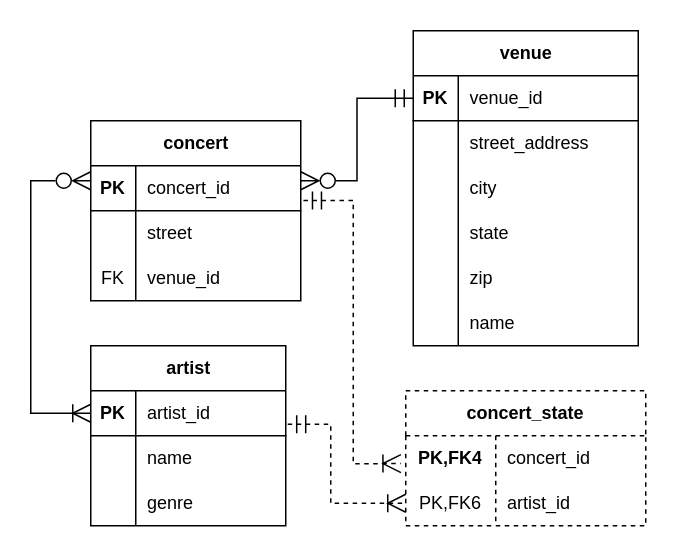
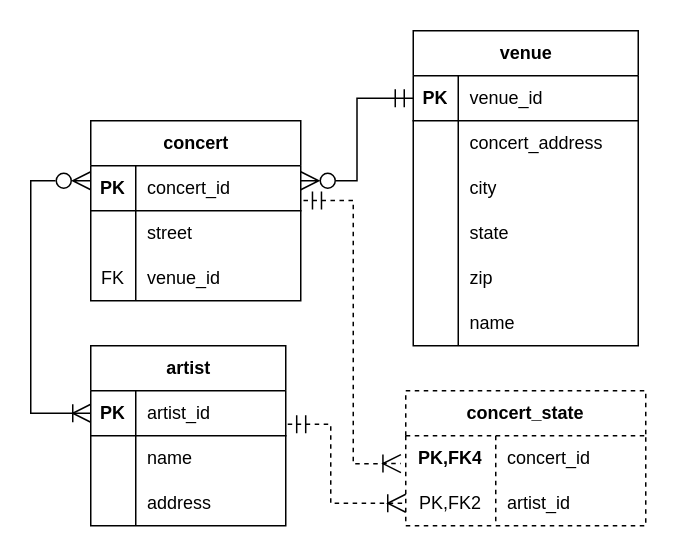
  <mxCell id="0" />
  <mxCell id="1" parent="0" />
  <mxCell id="2" value="concert" style="shape=table;startSize=30;container=1;collapsible=1;childLayout=tableLayout;fixedRows=1;rowLines=0;fontStyle=1;align=center;resizeLast=1;html=1;" parent="1" vertex="1"><mxGeometry x="60" y="80" width="140" height="120" as="geometry" /></mxCell>
  <mxCell id="3" value="" style="shape=tableRow;horizontal=0;startSize=0;swimlaneHead=0;swimlaneBody=0;fillColor=none;collapsible=0;dropTarget=0;points=[[0,0.5],[1,0.5]];portConstraint=eastwest;top=0;left=0;right=0;bottom=1;" parent="2" vertex="1"><mxGeometry y="30" width="140" height="30" as="geometry" /></mxCell>
  <mxCell id="4" value="PK" style="shape=partialRectangle;connectable=0;fillColor=none;top=0;left=0;bottom=0;right=0;fontStyle=1;overflow=hidden;whiteSpace=wrap;html=1;" parent="3" vertex="1"><mxGeometry width="30" height="30" as="geometry"><mxRectangle width="30" height="30" as="alternateBounds" /></mxGeometry></mxCell>
  <mxCell id="5" value="&lt;span style=&quot;font-weight: normal;&quot;&gt;concert_id&lt;/span&gt;" style="shape=partialRectangle;connectable=0;fillColor=none;top=0;left=0;bottom=0;right=0;align=left;spacingLeft=6;fontStyle=1;overflow=hidden;whiteSpace=wrap;html=1;" parent="3" vertex="1"><mxGeometry x="30" width="110" height="30" as="geometry"><mxRectangle width="110" height="30" as="alternateBounds" /></mxGeometry></mxCell>
  <mxCell id="6" value="" style="shape=tableRow;horizontal=0;startSize=0;swimlaneHead=0;swimlaneBody=0;fillColor=none;collapsible=0;dropTarget=0;points=[[0,0.5],[1,0.5]];portConstraint=eastwest;top=0;left=0;right=0;bottom=0;" parent="2" vertex="1"><mxGeometry y="60" width="140" height="30" as="geometry" /></mxCell>
  <mxCell id="7" value="" style="shape=partialRectangle;connectable=0;fillColor=none;top=0;left=0;bottom=0;right=0;editable=1;overflow=hidden;whiteSpace=wrap;html=1;" parent="6" vertex="1"><mxGeometry width="30" height="30" as="geometry"><mxRectangle width="30" height="30" as="alternateBounds" /></mxGeometry></mxCell>
  <mxCell id="8" value="street" style="shape=partialRectangle;connectable=0;fillColor=none;top=0;left=0;bottom=0;right=0;align=left;spacingLeft=6;overflow=hidden;whiteSpace=wrap;html=1;" parent="6" vertex="1"><mxGeometry x="30" width="110" height="30" as="geometry"><mxRectangle width="110" height="30" as="alternateBounds" /></mxGeometry></mxCell>
  <mxCell id="9" value="" style="shape=tableRow;horizontal=0;startSize=0;swimlaneHead=0;swimlaneBody=0;fillColor=none;collapsible=0;dropTarget=0;points=[[0,0.5],[1,0.5]];portConstraint=eastwest;top=0;left=0;right=0;bottom=0;" parent="2" vertex="1"><mxGeometry y="90" width="140" height="30" as="geometry" /></mxCell>
  <mxCell id="10" value="FK" style="shape=partialRectangle;connectable=0;fillColor=none;top=0;left=0;bottom=0;right=0;editable=1;overflow=hidden;whiteSpace=wrap;html=1;" parent="9" vertex="1"><mxGeometry width="30" height="30" as="geometry"><mxRectangle width="30" height="30" as="alternateBounds" /></mxGeometry></mxCell>
  <mxCell id="11" value="venue_id" style="shape=partialRectangle;connectable=0;fillColor=none;top=0;left=0;bottom=0;right=0;align=left;spacingLeft=6;overflow=hidden;whiteSpace=wrap;html=1;" parent="9" vertex="1"><mxGeometry x="30" width="110" height="30" as="geometry"><mxRectangle width="110" height="30" as="alternateBounds" /></mxGeometry></mxCell>
  <mxCell id="12" value="artist" style="shape=table;startSize=30;container=1;collapsible=1;childLayout=tableLayout;fixedRows=1;rowLines=0;fontStyle=1;align=center;resizeLast=1;html=1;" parent="1" vertex="1"><mxGeometry x="60" y="230" width="130" height="120" as="geometry" /></mxCell>
  <mxCell id="13" value="" style="shape=tableRow;horizontal=0;startSize=0;swimlaneHead=0;swimlaneBody=0;fillColor=none;collapsible=0;dropTarget=0;points=[[0,0.5],[1,0.5]];portConstraint=eastwest;top=0;left=0;right=0;bottom=1;" parent="12" vertex="1"><mxGeometry y="30" width="130" height="30" as="geometry" /></mxCell>
  <mxCell id="14" value="PK" style="shape=partialRectangle;connectable=0;fillColor=none;top=0;left=0;bottom=0;right=0;fontStyle=1;overflow=hidden;whiteSpace=wrap;html=1;" parent="13" vertex="1"><mxGeometry width="30" height="30" as="geometry"><mxRectangle width="30" height="30" as="alternateBounds" /></mxGeometry></mxCell>
  <mxCell id="15" value="&lt;span style=&quot;font-weight: normal;&quot;&gt;artist_id&lt;/span&gt;" style="shape=partialRectangle;connectable=0;fillColor=none;top=0;left=0;bottom=0;right=0;align=left;spacingLeft=6;fontStyle=1;overflow=hidden;whiteSpace=wrap;html=1;" parent="13" vertex="1"><mxGeometry x="30" width="100" height="30" as="geometry"><mxRectangle width="100" height="30" as="alternateBounds" /></mxGeometry></mxCell>
  <mxCell id="16" value="" style="shape=tableRow;horizontal=0;startSize=0;swimlaneHead=0;swimlaneBody=0;fillColor=none;collapsible=0;dropTarget=0;points=[[0,0.5],[1,0.5]];portConstraint=eastwest;top=0;left=0;right=0;bottom=0;" parent="12" vertex="1"><mxGeometry y="60" width="130" height="30" as="geometry" /></mxCell>
  <mxCell id="17" value="" style="shape=partialRectangle;connectable=0;fillColor=none;top=0;left=0;bottom=0;right=0;editable=1;overflow=hidden;whiteSpace=wrap;html=1;" parent="16" vertex="1"><mxGeometry width="30" height="30" as="geometry"><mxRectangle width="30" height="30" as="alternateBounds" /></mxGeometry></mxCell>
  <mxCell id="18" value="name" style="shape=partialRectangle;connectable=0;fillColor=none;top=0;left=0;bottom=0;right=0;align=left;spacingLeft=6;overflow=hidden;whiteSpace=wrap;html=1;" parent="16" vertex="1"><mxGeometry x="30" width="100" height="30" as="geometry"><mxRectangle width="100" height="30" as="alternateBounds" /></mxGeometry></mxCell>
  <mxCell id="19" value="" style="shape=tableRow;horizontal=0;startSize=0;swimlaneHead=0;swimlaneBody=0;fillColor=none;collapsible=0;dropTarget=0;points=[[0,0.5],[1,0.5]];portConstraint=eastwest;top=0;left=0;right=0;bottom=0;" parent="12" vertex="1"><mxGeometry y="90" width="130" height="30" as="geometry" /></mxCell>
  <mxCell id="20" value="" style="shape=partialRectangle;connectable=0;fillColor=none;top=0;left=0;bottom=0;right=0;editable=1;overflow=hidden;whiteSpace=wrap;html=1;" parent="19" vertex="1"><mxGeometry width="30" height="30" as="geometry"><mxRectangle width="30" height="30" as="alternateBounds" /></mxGeometry></mxCell>
- <mxCell id="21" value="genre" style="shape=partialRectangle;connectable=0;fillColor=none;top=0;left=0;bottom=0;right=0;align=left;spacingLeft=6;overflow=hidden;whiteSpace=wrap;html=1;" parent="19" vertex="1"><mxGeometry x="30" width="100" height="30" as="geometry"><mxRectangle width="100" height="30" as="alternateBounds" /></mxGeometry></mxCell>
+ <mxCell id="21" value="address" style="shape=partialRectangle;connectable=0;fillColor=none;top=0;left=0;bottom=0;right=0;align=left;spacingLeft=6;overflow=hidden;whiteSpace=wrap;html=1;" parent="19" vertex="1"><mxGeometry x="30" width="100" height="30" as="geometry"><mxRectangle width="100" height="30" as="alternateBounds" /></mxGeometry></mxCell>
  <mxCell id="22" value="venue" style="shape=table;startSize=30;container=1;collapsible=1;childLayout=tableLayout;fixedRows=1;rowLines=0;fontStyle=1;align=center;resizeLast=1;html=1;" parent="1" vertex="1"><mxGeometry x="275" y="20" width="150" height="210" as="geometry" /></mxCell>
  <mxCell id="23" value="" style="shape=tableRow;horizontal=0;startSize=0;swimlaneHead=0;swimlaneBody=0;fillColor=none;collapsible=0;dropTarget=0;points=[[0,0.5],[1,0.5]];portConstraint=eastwest;top=0;left=0;right=0;bottom=1;" parent="22" vertex="1"><mxGeometry y="30" width="150" height="30" as="geometry" /></mxCell>
  <mxCell id="24" value="PK" style="shape=partialRectangle;connectable=0;fillColor=none;top=0;left=0;bottom=0;right=0;fontStyle=1;overflow=hidden;whiteSpace=wrap;html=1;" parent="23" vertex="1"><mxGeometry width="30" height="30" as="geometry"><mxRectangle width="30" height="30" as="alternateBounds" /></mxGeometry></mxCell>
  <mxCell id="25" value="&lt;span style=&quot;font-weight: normal;&quot;&gt;venue_id&lt;/span&gt;" style="shape=partialRectangle;connectable=0;fillColor=none;top=0;left=0;bottom=0;right=0;align=left;spacingLeft=6;fontStyle=1;overflow=hidden;whiteSpace=wrap;html=1;" parent="23" vertex="1"><mxGeometry x="30" width="120" height="30" as="geometry"><mxRectangle width="120" height="30" as="alternateBounds" /></mxGeometry></mxCell>
  <mxCell id="26" value="" style="shape=tableRow;horizontal=0;startSize=0;swimlaneHead=0;swimlaneBody=0;fillColor=none;collapsible=0;dropTarget=0;points=[[0,0.5],[1,0.5]];portConstraint=eastwest;top=0;left=0;right=0;bottom=0;" parent="22" vertex="1"><mxGeometry y="60" width="150" height="30" as="geometry" /></mxCell>
  <mxCell id="27" value="" style="shape=partialRectangle;connectable=0;fillColor=none;top=0;left=0;bottom=0;right=0;editable=1;overflow=hidden;whiteSpace=wrap;html=1;" parent="26" vertex="1"><mxGeometry width="30" height="30" as="geometry"><mxRectangle width="30" height="30" as="alternateBounds" /></mxGeometry></mxCell>
- <mxCell id="28" value="street_address" style="shape=partialRectangle;connectable=0;fillColor=none;top=0;left=0;bottom=0;right=0;align=left;spacingLeft=6;overflow=hidden;whiteSpace=wrap;html=1;" parent="26" vertex="1"><mxGeometry x="30" width="120" height="30" as="geometry"><mxRectangle width="120" height="30" as="alternateBounds" /></mxGeometry></mxCell>
+ <mxCell id="28" value="concert_address" style="shape=partialRectangle;connectable=0;fillColor=none;top=0;left=0;bottom=0;right=0;align=left;spacingLeft=6;overflow=hidden;whiteSpace=wrap;html=1;" parent="26" vertex="1"><mxGeometry x="30" width="120" height="30" as="geometry"><mxRectangle width="120" height="30" as="alternateBounds" /></mxGeometry></mxCell>
  <mxCell id="29" value="" style="shape=tableRow;horizontal=0;startSize=0;swimlaneHead=0;swimlaneBody=0;fillColor=none;collapsible=0;dropTarget=0;points=[[0,0.5],[1,0.5]];portConstraint=eastwest;top=0;left=0;right=0;bottom=0;" parent="22" vertex="1"><mxGeometry y="90" width="150" height="30" as="geometry" /></mxCell>
  <mxCell id="30" value="" style="shape=partialRectangle;connectable=0;fillColor=none;top=0;left=0;bottom=0;right=0;editable=1;overflow=hidden;whiteSpace=wrap;html=1;" parent="29" vertex="1"><mxGeometry width="30" height="30" as="geometry"><mxRectangle width="30" height="30" as="alternateBounds" /></mxGeometry></mxCell>
  <mxCell id="31" value="city" style="shape=partialRectangle;connectable=0;fillColor=none;top=0;left=0;bottom=0;right=0;align=left;spacingLeft=6;overflow=hidden;whiteSpace=wrap;html=1;" parent="29" vertex="1"><mxGeometry x="30" width="120" height="30" as="geometry"><mxRectangle width="120" height="30" as="alternateBounds" /></mxGeometry></mxCell>
  <mxCell id="32" value="" style="shape=tableRow;horizontal=0;startSize=0;swimlaneHead=0;swimlaneBody=0;fillColor=none;collapsible=0;dropTarget=0;points=[[0,0.5],[1,0.5]];portConstraint=eastwest;top=0;left=0;right=0;bottom=0;" parent="22" vertex="1"><mxGeometry y="120" width="150" height="30" as="geometry" /></mxCell>
  <mxCell id="33" value="" style="shape=partialRectangle;connectable=0;fillColor=none;top=0;left=0;bottom=0;right=0;editable=1;overflow=hidden;whiteSpace=wrap;html=1;" parent="32" vertex="1"><mxGeometry width="30" height="30" as="geometry"><mxRectangle width="30" height="30" as="alternateBounds" /></mxGeometry></mxCell>
  <mxCell id="34" value="state" style="shape=partialRectangle;connectable=0;fillColor=none;top=0;left=0;bottom=0;right=0;align=left;spacingLeft=6;overflow=hidden;whiteSpace=wrap;html=1;" parent="32" vertex="1"><mxGeometry x="30" width="120" height="30" as="geometry"><mxRectangle width="120" height="30" as="alternateBounds" /></mxGeometry></mxCell>
  <mxCell id="35" style="shape=tableRow;horizontal=0;startSize=0;swimlaneHead=0;swimlaneBody=0;fillColor=none;collapsible=0;dropTarget=0;points=[[0,0.5],[1,0.5]];portConstraint=eastwest;top=0;left=0;right=0;bottom=0;" vertex="1" parent="22"><mxGeometry y="150" width="150" height="30" as="geometry" /></mxCell>
  <mxCell id="36" style="shape=partialRectangle;connectable=0;fillColor=none;top=0;left=0;bottom=0;right=0;editable=1;overflow=hidden;whiteSpace=wrap;html=1;" vertex="1" parent="35"><mxGeometry width="30" height="30" as="geometry"><mxRectangle width="30" height="30" as="alternateBounds" /></mxGeometry></mxCell>
  <mxCell id="37" value="zip" style="shape=partialRectangle;connectable=0;fillColor=none;top=0;left=0;bottom=0;right=0;align=left;spacingLeft=6;overflow=hidden;whiteSpace=wrap;html=1;" vertex="1" parent="35"><mxGeometry x="30" width="120" height="30" as="geometry"><mxRectangle width="120" height="30" as="alternateBounds" /></mxGeometry></mxCell>
  <mxCell id="38" style="shape=tableRow;horizontal=0;startSize=0;swimlaneHead=0;swimlaneBody=0;fillColor=none;collapsible=0;dropTarget=0;points=[[0,0.5],[1,0.5]];portConstraint=eastwest;top=0;left=0;right=0;bottom=0;" parent="22" vertex="1"><mxGeometry y="180" width="150" height="30" as="geometry" /></mxCell>
  <mxCell id="39" style="shape=partialRectangle;connectable=0;fillColor=none;top=0;left=0;bottom=0;right=0;editable=1;overflow=hidden;whiteSpace=wrap;html=1;" parent="38" vertex="1"><mxGeometry width="30" height="30" as="geometry"><mxRectangle width="30" height="30" as="alternateBounds" /></mxGeometry></mxCell>
  <mxCell id="40" value="name" style="shape=partialRectangle;connectable=0;fillColor=none;top=0;left=0;bottom=0;right=0;align=left;spacingLeft=6;overflow=hidden;whiteSpace=wrap;html=1;" parent="38" vertex="1"><mxGeometry x="30" width="120" height="30" as="geometry"><mxRectangle width="120" height="30" as="alternateBounds" /></mxGeometry></mxCell>
  <mxCell id="41" value="concert_state" style="shape=table;startSize=30;container=1;collapsible=1;childLayout=tableLayout;fixedRows=1;rowLines=0;fontStyle=1;align=center;resizeLast=1;html=1;whiteSpace=wrap;dashed=1;" vertex="1" parent="1"><mxGeometry x="270" y="260" width="160" height="90" as="geometry" /></mxCell>
  <mxCell id="42" value="" style="shape=tableRow;horizontal=0;startSize=0;swimlaneHead=0;swimlaneBody=0;fillColor=none;collapsible=0;dropTarget=0;points=[[0,0.5],[1,0.5]];portConstraint=eastwest;top=0;left=0;right=0;bottom=0;html=1;" vertex="1" parent="41"><mxGeometry y="30" width="160" height="30" as="geometry" /></mxCell>
  <mxCell id="43" value="PK,FK4" style="shape=partialRectangle;connectable=0;fillColor=none;top=0;left=0;bottom=0;right=0;fontStyle=1;overflow=hidden;html=1;whiteSpace=wrap;" vertex="1" parent="42"><mxGeometry width="60" height="30" as="geometry"><mxRectangle width="60" height="30" as="alternateBounds" /></mxGeometry></mxCell>
  <mxCell id="44" value="&lt;span style=&quot;font-weight: normal;&quot;&gt;concert_id&lt;/span&gt;" style="shape=partialRectangle;connectable=0;fillColor=none;top=0;left=0;bottom=0;right=0;align=left;spacingLeft=6;fontStyle=1;overflow=hidden;html=1;whiteSpace=wrap;" vertex="1" parent="42"><mxGeometry x="60" width="100" height="30" as="geometry"><mxRectangle width="100" height="30" as="alternateBounds" /></mxGeometry></mxCell>
  <mxCell id="45" value="" style="shape=tableRow;horizontal=0;startSize=0;swimlaneHead=0;swimlaneBody=0;fillColor=none;collapsible=0;dropTarget=0;points=[[0,0.5],[1,0.5]];portConstraint=eastwest;top=0;left=0;right=0;bottom=0;html=1;" vertex="1" parent="41"><mxGeometry y="60" width="160" height="30" as="geometry" /></mxCell>
- <mxCell id="46" value="PK,FK6" style="shape=partialRectangle;connectable=0;fillColor=none;top=0;left=0;bottom=0;right=0;editable=1;overflow=hidden;html=1;whiteSpace=wrap;" vertex="1" parent="45"><mxGeometry width="60" height="30" as="geometry"><mxRectangle width="60" height="30" as="alternateBounds" /></mxGeometry></mxCell>
+ <mxCell id="46" value="PK,FK2" style="shape=partialRectangle;connectable=0;fillColor=none;top=0;left=0;bottom=0;right=0;editable=1;overflow=hidden;html=1;whiteSpace=wrap;" vertex="1" parent="45"><mxGeometry width="60" height="30" as="geometry"><mxRectangle width="60" height="30" as="alternateBounds" /></mxGeometry></mxCell>
  <mxCell id="47" value="artist_id" style="shape=partialRectangle;connectable=0;fillColor=none;top=0;left=0;bottom=0;right=0;align=left;spacingLeft=6;overflow=hidden;html=1;whiteSpace=wrap;" vertex="1" parent="45"><mxGeometry x="60" width="100" height="30" as="geometry"><mxRectangle width="100" height="30" as="alternateBounds" /></mxGeometry></mxCell>
  <mxCell id="48" value="" style="endArrow=ERmandOne;html=1;rounded=0;edgeStyle=orthogonalEdgeStyle;endSize=10;startSize=10;endFill=0;startArrow=ERzeroToMany;startFill=0;exitX=1;exitY=0.333;exitDx=0;exitDy=0;exitPerimeter=0;" edge="1" parent="1" source="3" target="23"><mxGeometry width="50" height="50" relative="1" as="geometry"><mxPoint x="-20" y="80" as="sourcePoint" /><mxPoint x="30" y="30" as="targetPoint" /></mxGeometry></mxCell>
  <mxCell id="49" value="" style="endArrow=ERzeroToMany;html=1;rounded=0;endSize=10;startSize=10;endFill=0;startArrow=ERoneToMany;startFill=0;entryX=0;entryY=0.333;entryDx=0;entryDy=0;entryPerimeter=0;exitX=0;exitY=0.5;exitDx=0;exitDy=0;edgeStyle=orthogonalEdgeStyle;" edge="1" parent="1" source="13" target="3"><mxGeometry width="50" height="50" relative="1" as="geometry"><mxPoint x="-20" y="369.72" as="sourcePoint" /><mxPoint x="37.84" y="179.99" as="targetPoint" /><Array as="points"><mxPoint x="20" y="275" /><mxPoint x="20" y="120" /></Array></mxGeometry></mxCell>
  <mxCell id="50" value="" style="endArrow=ERoneToMany;html=1;rounded=0;endSize=10;startSize=10;endFill=0;entryX=-0.02;entryY=0.619;entryDx=0;entryDy=0;entryPerimeter=0;startArrow=ERmandOne;startFill=0;dashed=1;exitX=1.013;exitY=0.771;exitDx=0;exitDy=0;exitPerimeter=0;edgeStyle=orthogonalEdgeStyle;" edge="1" parent="1" source="3" target="42"><mxGeometry width="50" height="50" relative="1" as="geometry"><mxPoint x="250" y="200" as="sourcePoint" /><mxPoint x="400" y="20" as="targetPoint" /></mxGeometry></mxCell>
  <mxCell id="51" value="" style="endArrow=ERoneToMany;html=1;rounded=0;endSize=10;startSize=10;endFill=0;entryX=0;entryY=0.5;entryDx=0;entryDy=0;startArrow=ERmandOne;startFill=0;dashed=1;exitX=1.01;exitY=0.743;exitDx=0;exitDy=0;exitPerimeter=0;edgeStyle=orthogonalEdgeStyle;" edge="1" parent="1" source="13" target="45"><mxGeometry width="50" height="50" relative="1" as="geometry"><mxPoint x="300" y="380" as="sourcePoint" /><mxPoint x="436" y="489" as="targetPoint" /><Array as="points"><mxPoint x="220" y="282" /><mxPoint x="220" y="335" /></Array></mxGeometry></mxCell>
